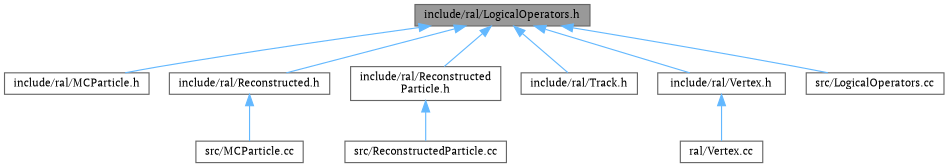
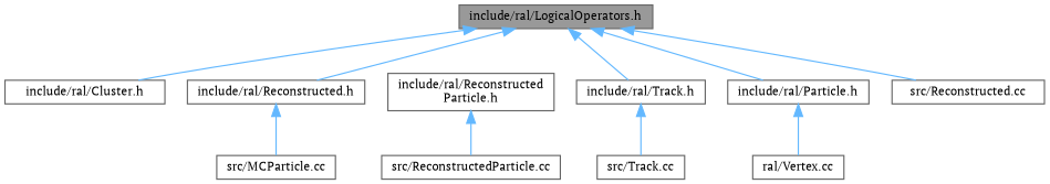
  digraph {
    fontname="PT Serif"
    node [color=grey40 fillcolor=white fontname="PT Serif" fontsize=10 shape=box style=filled]
    edge [color=steelblue1 dir=back fontname="PT Serif" fontsize=10 labelfontname=Helvetica labelfontsize=10 style=solid]
    n1 [color=gray40 fillcolor=grey60 fontcolor=black height=0.2 label="include/ral/LogicalOperators.h" width=0.4]
-   n2 [height=0.2 label="include/ral/MCParticle.h" width=0.4]
+   n2 [height=0.2 label="include/ral/Cluster.h" width=0.4]
    n3 [height=0.2 label="include/ral/Reconstructed.h" width=0.4]
    n4 [height=0.2 label="include/ral/Reconstructed\lParticle.h" width=0.4]
    n5 [height=0.2 label="include/ral/Track.h" width=0.4]
-   n6 [height=0.2 label="include/ral/Vertex.h" width=0.4]
-   n7 [height=0.2 label="src/LogicalOperators.cc" width=0.4]
+   n6 [height=0.2 label="include/ral/Particle.h" width=0.4]
+   n7 [height=0.2 label="src/Reconstructed.cc" width=0.4]
    n8 [height=0.2 label="src/MCParticle.cc" width=0.4]
    n9 [height=0.2 label="src/ReconstructedParticle.cc" width=0.4]
+   n10 [height=0.2 label="src/Track.cc" width=0.4]
    n11 [height=0.2 label="ral/Vertex.cc" width=0.4]
    n1 -> n2
    n1 -> n3
-   n1 -> n4
    n1 -> n5
    n1 -> n6
    n1 -> n7
    n3 -> n8
    n4 -> n9
+   n5 -> n10
    n6 -> n11
  }
